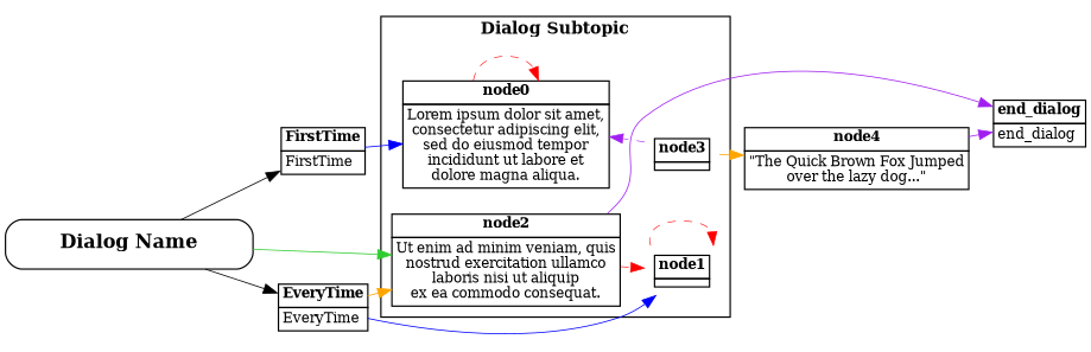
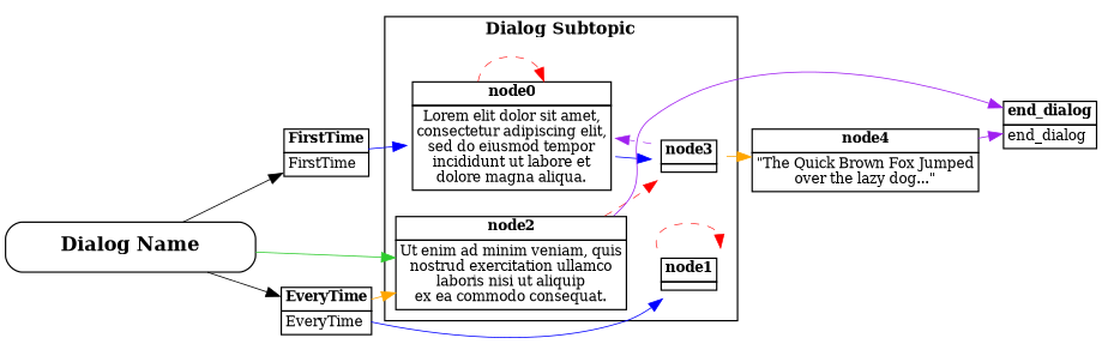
  digraph {
    fontsize=12
    nodesep=0.25
    ordering=in
    packMode="graph"
    rankdir=LR
    ranksep=0.25
    remincross=true
    node [fontsize=10 margin=0 shape=none]
    edge [color=red minlen=1.5 penwidth=0.65 style=solid]
-   n1 [label=< 		<TABLE BORDER="0" CELLBORDER="1" CELLSPACING="0"> 		<TR><TD ALIGN="CENTER"><B>node0</B></TD></TR> 		<TR><TD ALIGN="LEFT">Lorem ipsum dolor sit amet,<BR/>consectetur adipiscing elit,<BR/>sed do eiusmod tempor<BR/>incididunt ut labore et<BR/>dolore magna aliqua.</TD></TR> 		</TABLE> 		>]
+   n1 [label=< 		<TABLE BORDER="0" CELLBORDER="1" CELLSPACING="0"> 		<TR><TD ALIGN="CENTER"><B>node0</B></TD></TR> 		<TR><TD ALIGN="LEFT">Lorem elit dolor sit amet,<BR/>consectetur adipiscing elit,<BR/>sed do eiusmod tempor<BR/>incididunt ut labore et<BR/>dolore magna aliqua.</TD></TR> 		</TABLE> 		>]
    n2 [label=< 		<TABLE BORDER="0" CELLBORDER="1" CELLSPACING="0"> 		<TR><TD ALIGN="CENTER"><B>node1</B></TD></TR> 		<TR><TD ALIGN="LEFT"></TD></TR> 		</TABLE> 		>]
    n3 [label=< 		<TABLE BORDER="0" CELLBORDER="1" CELLSPACING="0"> 		<TR><TD ALIGN="CENTER"><B>node2</B></TD></TR> 		<TR><TD ALIGN="LEFT">Ut enim ad minim veniam, quis<BR/>nostrud exercitation ullamco<BR/>laboris nisi ut aliquip<BR/>ex ea commodo consequat.</TD></TR> 		</TABLE> 		>]
    n4 [label=< 		<TABLE BORDER="0" CELLBORDER="1" CELLSPACING="0"> 		<TR><TD ALIGN="CENTER"><B>node3</B></TD></TR> 		<TR><TD ALIGN="LEFT"></TD></TR> 		</TABLE> 		>]
    n5 [label=< 		<TABLE BORDER="0" CELLBORDER="1" CELLSPACING="0"> 		<TR><TD><B>end_dialog</B></TD></TR> 		<TR><TD ALIGN="LEFT">end_dialog</TD></TR> 		</TABLE> 		>]
    n6 [label=< 		<TABLE BORDER="0" CELLBORDER="1" CELLSPACING="0"> 		<TR><TD><B>node4</B></TD></TR> 		<TR><TD ALIGN="LEFT">"The Quick Brown Fox Jumped<BR/>over the lazy dog..."</TD></TR> 		</TABLE> 		>]
    n7 [fontsize=14 label=<<FONT><B>Dialog Name</B></FONT>> shape=box style=rounded width=2.5]
    n8 [label=< 		<TABLE BORDER="0" CELLBORDER="1" CELLSPACING="0"> 		<TR><TD ALIGN="CENTER"><B>FirstTime</B></TD></TR> 		<TR><TD ALIGN="LEFT">FirstTime</TD></TR> 		</TABLE> 		>]
    n9 [label=< 		<TABLE BORDER="0" CELLBORDER="1" CELLSPACING="0"> 		<TR><TD ALIGN="CENTER"><B>EveryTime</B></TD></TR> 		<TR><TD ALIGN="LEFT">EveryTime</TD></TR> 		</TABLE> 		>]
    subgraph cluster_1 {
      label=<<FONT><B>Dialog Subtopic</B></FONT>>
      n1
      n2
      n3
      n4
    }
    n1 -> n1 [penwidth=0.50 style=dashed]
+   n1 -> n4 [color=blue]
    n2 -> n2 [penwidth=0.50 style=dashed]
-   n3 -> n2 [penwidth=0.50 style=dashed]
+   n3 -> n4 [penwidth=0.50 style=dashed]
    n3 -> n5 [color=purple]
    n4 -> n1 [color=purple penwidth=0.50 style=dashed]
    n4 -> n6 [color=orange]
    n6 -> n5 [color=purple]
    n7 -> n3 [color="#2fcc2f"]
    n7 -> n8 [color=""]
    n7 -> n9 [color=""]
    n8 -> n1 [color=blue]
    n9 -> n2 [color=blue]
    n9 -> n3 [color=orange]
  }
